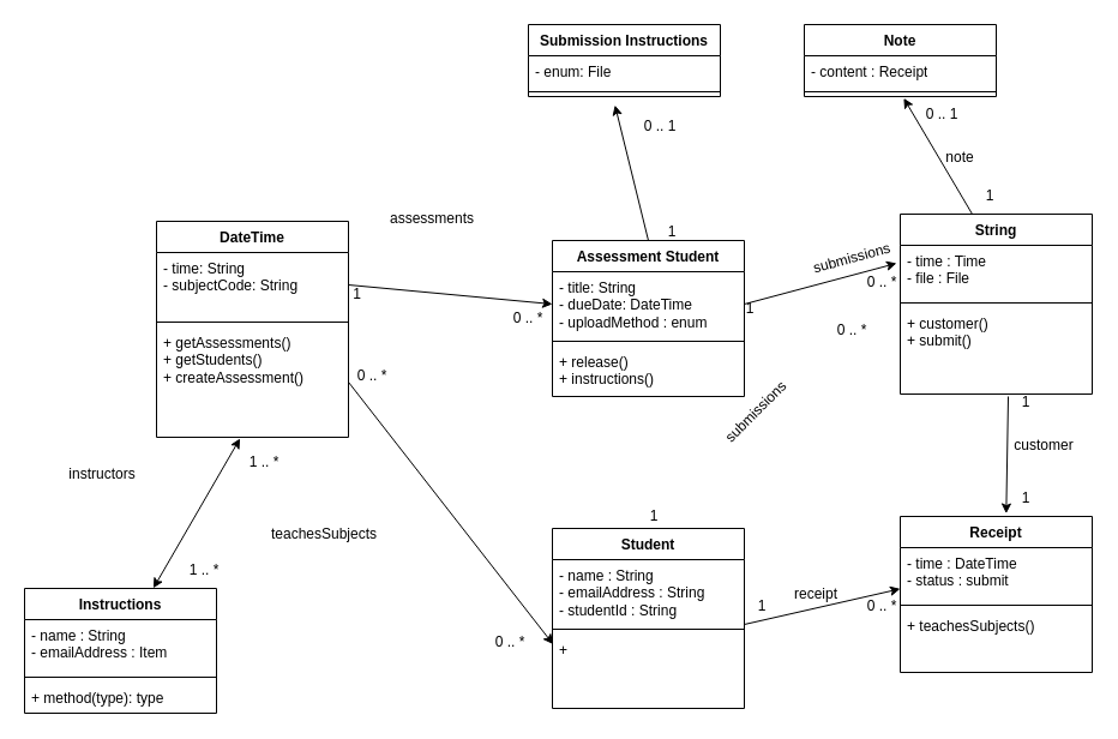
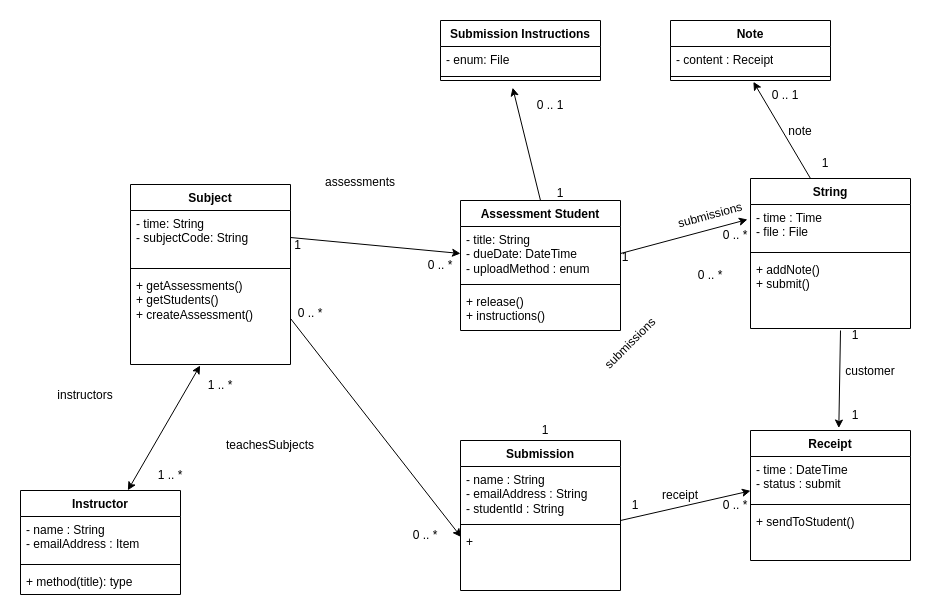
  <mxCell id="0" />
  <mxCell id="1" parent="0" />
- <mxCell id="2" value="DateTime" style="swimlane;fontStyle=1;align=center;verticalAlign=top;childLayout=stackLayout;horizontal=1;startSize=26;horizontalStack=0;resizeParent=1;resizeParentMax=0;resizeLast=0;collapsible=1;marginBottom=0;whiteSpace=wrap;html=1;" vertex="1" parent="1"><mxGeometry x="130" y="184" width="160" height="180" as="geometry" /></mxCell>
+ <mxCell id="2" value="Subject" style="swimlane;fontStyle=1;align=center;verticalAlign=top;childLayout=stackLayout;horizontal=1;startSize=26;horizontalStack=0;resizeParent=1;resizeParentMax=0;resizeLast=0;collapsible=1;marginBottom=0;whiteSpace=wrap;html=1;" vertex="1" parent="1"><mxGeometry x="130" y="184" width="160" height="180" as="geometry" /></mxCell>
  <mxCell id="3" value="- time: String&lt;div&gt;- subjectCode: String&lt;/div&gt;" style="text;strokeColor=none;fillColor=none;align=left;verticalAlign=top;spacingLeft=4;spacingRight=4;overflow=hidden;rotatable=0;points=[[0,0.5],[1,0.5]];portConstraint=eastwest;whiteSpace=wrap;html=1;" vertex="1" parent="2"><mxGeometry y="26" width="160" height="54" as="geometry" /></mxCell>
  <mxCell id="4" value="" style="line;strokeWidth=1;fillColor=none;align=left;verticalAlign=middle;spacingTop=-1;spacingLeft=3;spacingRight=3;rotatable=0;labelPosition=right;points=[];portConstraint=eastwest;strokeColor=inherit;" vertex="1" parent="2"><mxGeometry y="80" width="160" height="8" as="geometry" /></mxCell>
  <mxCell id="5" value="+ getAssessments()&lt;div&gt;+ getStudents()&lt;/div&gt;&lt;div&gt;&lt;span style=&quot;background-color: transparent; color: light-dark(rgb(0, 0, 0), rgb(255, 255, 255));&quot;&gt;+ createAssessment()&lt;/span&gt;&lt;/div&gt;&lt;div&gt;&lt;div&gt;&lt;br&gt;&lt;/div&gt;&lt;/div&gt;" style="text;strokeColor=none;fillColor=none;align=left;verticalAlign=top;spacingLeft=4;spacingRight=4;overflow=hidden;rotatable=0;points=[[0,0.5],[1,0.5]];portConstraint=eastwest;whiteSpace=wrap;html=1;" vertex="1" parent="2"><mxGeometry y="88" width="160" height="92" as="geometry" /></mxCell>
  <mxCell id="6" value="Submission Instructions" style="swimlane;fontStyle=1;align=center;verticalAlign=top;childLayout=stackLayout;horizontal=1;startSize=26;horizontalStack=0;resizeParent=1;resizeParentMax=0;resizeLast=0;collapsible=1;marginBottom=0;whiteSpace=wrap;html=1;" vertex="1" parent="1"><mxGeometry x="440" y="20" width="160" height="60" as="geometry" /></mxCell>
  <mxCell id="7" value="- enum: File" style="text;strokeColor=none;fillColor=none;align=left;verticalAlign=top;spacingLeft=4;spacingRight=4;overflow=hidden;rotatable=0;points=[[0,0.5],[1,0.5]];portConstraint=eastwest;whiteSpace=wrap;html=1;" vertex="1" parent="6"><mxGeometry y="26" width="160" height="26" as="geometry" /></mxCell>
  <mxCell id="8" value="" style="line;strokeWidth=1;fillColor=none;align=left;verticalAlign=middle;spacingTop=-1;spacingLeft=3;spacingRight=3;rotatable=0;labelPosition=right;points=[];portConstraint=eastwest;strokeColor=inherit;" vertex="1" parent="6"><mxGeometry y="52" width="160" height="8" as="geometry" /></mxCell>
  <mxCell id="9" value="Assessment Student" style="swimlane;fontStyle=1;align=center;verticalAlign=top;childLayout=stackLayout;horizontal=1;startSize=26;horizontalStack=0;resizeParent=1;resizeParentMax=0;resizeLast=0;collapsible=1;marginBottom=0;whiteSpace=wrap;html=1;" vertex="1" parent="1"><mxGeometry x="460" y="200" width="160" height="130" as="geometry" /></mxCell>
  <mxCell id="10" value="- title: String&lt;div&gt;- dueDate: DateTime&lt;/div&gt;&lt;div&gt;- uploadMethod : enum&lt;/div&gt;" style="text;strokeColor=none;fillColor=none;align=left;verticalAlign=top;spacingLeft=4;spacingRight=4;overflow=hidden;rotatable=0;points=[[0,0.5],[1,0.5]];portConstraint=eastwest;whiteSpace=wrap;html=1;" vertex="1" parent="9"><mxGeometry y="26" width="160" height="54" as="geometry" /></mxCell>
  <mxCell id="11" value="" style="line;strokeWidth=1;fillColor=none;align=left;verticalAlign=middle;spacingTop=-1;spacingLeft=3;spacingRight=3;rotatable=0;labelPosition=right;points=[];portConstraint=eastwest;strokeColor=inherit;" vertex="1" parent="9"><mxGeometry y="80" width="160" height="8" as="geometry" /></mxCell>
  <mxCell id="12" value="+ release()&lt;div&gt;+ instructions()&lt;br&gt;&lt;div&gt;&lt;br&gt;&lt;/div&gt;&lt;/div&gt;" style="text;strokeColor=none;fillColor=none;align=left;verticalAlign=top;spacingLeft=4;spacingRight=4;overflow=hidden;rotatable=0;points=[[0,0.5],[1,0.5]];portConstraint=eastwest;whiteSpace=wrap;html=1;" vertex="1" parent="9"><mxGeometry y="88" width="160" height="42" as="geometry" /></mxCell>
  <mxCell id="13" value="String" style="swimlane;fontStyle=1;align=center;verticalAlign=top;childLayout=stackLayout;horizontal=1;startSize=26;horizontalStack=0;resizeParent=1;resizeParentMax=0;resizeLast=0;collapsible=1;marginBottom=0;whiteSpace=wrap;html=1;" vertex="1" parent="1"><mxGeometry x="750" y="178" width="160" height="150" as="geometry" /></mxCell>
  <mxCell id="14" value="- time : Time&lt;div&gt;- file : File&lt;/div&gt;" style="text;strokeColor=none;fillColor=none;align=left;verticalAlign=top;spacingLeft=4;spacingRight=4;overflow=hidden;rotatable=0;points=[[0,0.5],[1,0.5]];portConstraint=eastwest;whiteSpace=wrap;html=1;" vertex="1" parent="13"><mxGeometry y="26" width="160" height="44" as="geometry" /></mxCell>
  <mxCell id="15" value="" style="line;strokeWidth=1;fillColor=none;align=left;verticalAlign=middle;spacingTop=-1;spacingLeft=3;spacingRight=3;rotatable=0;labelPosition=right;points=[];portConstraint=eastwest;strokeColor=inherit;" vertex="1" parent="13"><mxGeometry y="70" width="160" height="8" as="geometry" /></mxCell>
  <mxCell id="16" value="" style="endArrow=classic;html=1;rounded=0;entryX=0.552;entryY=-0.019;entryDx=0;entryDy=0;entryPerimeter=0;" edge="1" parent="13" target="22"><mxGeometry width="50" height="50" relative="1" as="geometry"><mxPoint x="90" y="152" as="sourcePoint" /><mxPoint x="140" y="102" as="targetPoint" /></mxGeometry></mxCell>
- <mxCell id="17" value="+ customer()&lt;div&gt;+ submit()&lt;br&gt;&lt;div&gt;&lt;br&gt;&lt;/div&gt;&lt;/div&gt;" style="text;strokeColor=none;fillColor=none;align=left;verticalAlign=top;spacingLeft=4;spacingRight=4;overflow=hidden;rotatable=0;points=[[0,0.5],[1,0.5]];portConstraint=eastwest;whiteSpace=wrap;html=1;" vertex="1" parent="13"><mxGeometry y="78" width="160" height="72" as="geometry" /></mxCell>
- <mxCell id="18" value="Instructions" style="swimlane;fontStyle=1;align=center;verticalAlign=top;childLayout=stackLayout;horizontal=1;startSize=26;horizontalStack=0;resizeParent=1;resizeParentMax=0;resizeLast=0;collapsible=1;marginBottom=0;whiteSpace=wrap;html=1;" vertex="1" parent="1"><mxGeometry x="20" y="490" width="160" height="104" as="geometry" /></mxCell>
+ <mxCell id="17" value="+ addNote()&lt;div&gt;+ submit()&lt;br&gt;&lt;div&gt;&lt;br&gt;&lt;/div&gt;&lt;/div&gt;" style="text;strokeColor=none;fillColor=none;align=left;verticalAlign=top;spacingLeft=4;spacingRight=4;overflow=hidden;rotatable=0;points=[[0,0.5],[1,0.5]];portConstraint=eastwest;whiteSpace=wrap;html=1;" vertex="1" parent="13"><mxGeometry y="78" width="160" height="72" as="geometry" /></mxCell>
+ <mxCell id="18" value="Instructor" style="swimlane;fontStyle=1;align=center;verticalAlign=top;childLayout=stackLayout;horizontal=1;startSize=26;horizontalStack=0;resizeParent=1;resizeParentMax=0;resizeLast=0;collapsible=1;marginBottom=0;whiteSpace=wrap;html=1;" vertex="1" parent="1"><mxGeometry x="20" y="490" width="160" height="104" as="geometry" /></mxCell>
  <mxCell id="19" value="- name : String&lt;div&gt;- emailAddress : Item&lt;br&gt;&lt;div&gt;&lt;br&gt;&lt;/div&gt;&lt;/div&gt;" style="text;strokeColor=none;fillColor=none;align=left;verticalAlign=top;spacingLeft=4;spacingRight=4;overflow=hidden;rotatable=0;points=[[0,0.5],[1,0.5]];portConstraint=eastwest;whiteSpace=wrap;html=1;" vertex="1" parent="18"><mxGeometry y="26" width="160" height="44" as="geometry" /></mxCell>
  <mxCell id="20" value="" style="line;strokeWidth=1;fillColor=none;align=left;verticalAlign=middle;spacingTop=-1;spacingLeft=3;spacingRight=3;rotatable=0;labelPosition=right;points=[];portConstraint=eastwest;strokeColor=inherit;" vertex="1" parent="18"><mxGeometry y="70" width="160" height="8" as="geometry" /></mxCell>
- <mxCell id="21" value="+ method(type): type" style="text;strokeColor=none;fillColor=none;align=left;verticalAlign=top;spacingLeft=4;spacingRight=4;overflow=hidden;rotatable=0;points=[[0,0.5],[1,0.5]];portConstraint=eastwest;whiteSpace=wrap;html=1;" vertex="1" parent="18"><mxGeometry y="78" width="160" height="26" as="geometry" /></mxCell>
+ <mxCell id="21" value="+ method(title): type" style="text;strokeColor=none;fillColor=none;align=left;verticalAlign=top;spacingLeft=4;spacingRight=4;overflow=hidden;rotatable=0;points=[[0,0.5],[1,0.5]];portConstraint=eastwest;whiteSpace=wrap;html=1;" vertex="1" parent="18"><mxGeometry y="78" width="160" height="26" as="geometry" /></mxCell>
  <mxCell id="22" value="Receipt" style="swimlane;fontStyle=1;align=center;verticalAlign=top;childLayout=stackLayout;horizontal=1;startSize=26;horizontalStack=0;resizeParent=1;resizeParentMax=0;resizeLast=0;collapsible=1;marginBottom=0;whiteSpace=wrap;html=1;" vertex="1" parent="1"><mxGeometry x="750" y="430" width="160" height="130" as="geometry" /></mxCell>
  <mxCell id="23" value="- time : DateTime&lt;div&gt;- status : submit&lt;/div&gt;" style="text;strokeColor=none;fillColor=none;align=left;verticalAlign=top;spacingLeft=4;spacingRight=4;overflow=hidden;rotatable=0;points=[[0,0.5],[1,0.5]];portConstraint=eastwest;whiteSpace=wrap;html=1;" vertex="1" parent="22"><mxGeometry y="26" width="160" height="44" as="geometry" /></mxCell>
  <mxCell id="24" value="" style="line;strokeWidth=1;fillColor=none;align=left;verticalAlign=middle;spacingTop=-1;spacingLeft=3;spacingRight=3;rotatable=0;labelPosition=right;points=[];portConstraint=eastwest;strokeColor=inherit;" vertex="1" parent="22"><mxGeometry y="70" width="160" height="8" as="geometry" /></mxCell>
- <mxCell id="25" value="+ teachesSubjects()&lt;div&gt;&lt;br&gt;&lt;/div&gt;" style="text;strokeColor=none;fillColor=none;align=left;verticalAlign=top;spacingLeft=4;spacingRight=4;overflow=hidden;rotatable=0;points=[[0,0.5],[1,0.5]];portConstraint=eastwest;whiteSpace=wrap;html=1;" vertex="1" parent="22"><mxGeometry y="78" width="160" height="52" as="geometry" /></mxCell>
- <mxCell id="26" value="Student" style="swimlane;fontStyle=1;align=center;verticalAlign=top;childLayout=stackLayout;horizontal=1;startSize=26;horizontalStack=0;resizeParent=1;resizeParentMax=0;resizeLast=0;collapsible=1;marginBottom=0;whiteSpace=wrap;html=1;" vertex="1" parent="1"><mxGeometry x="460" y="440" width="160" height="150" as="geometry" /></mxCell>
+ <mxCell id="25" value="+ sendToStudent()&lt;div&gt;&lt;br&gt;&lt;/div&gt;" style="text;strokeColor=none;fillColor=none;align=left;verticalAlign=top;spacingLeft=4;spacingRight=4;overflow=hidden;rotatable=0;points=[[0,0.5],[1,0.5]];portConstraint=eastwest;whiteSpace=wrap;html=1;" vertex="1" parent="22"><mxGeometry y="78" width="160" height="52" as="geometry" /></mxCell>
+ <mxCell id="26" value="Submission" style="swimlane;fontStyle=1;align=center;verticalAlign=top;childLayout=stackLayout;horizontal=1;startSize=26;horizontalStack=0;resizeParent=1;resizeParentMax=0;resizeLast=0;collapsible=1;marginBottom=0;whiteSpace=wrap;html=1;" vertex="1" parent="1"><mxGeometry x="460" y="440" width="160" height="150" as="geometry" /></mxCell>
  <mxCell id="27" value="- name : String&lt;div&gt;- emailAddress : String&lt;/div&gt;&lt;div&gt;- studentId : String&lt;/div&gt;" style="text;strokeColor=none;fillColor=none;align=left;verticalAlign=top;spacingLeft=4;spacingRight=4;overflow=hidden;rotatable=0;points=[[0,0.5],[1,0.5]];portConstraint=eastwest;whiteSpace=wrap;html=1;" vertex="1" parent="26"><mxGeometry y="26" width="160" height="54" as="geometry" /></mxCell>
  <mxCell id="28" value="" style="line;strokeWidth=1;fillColor=none;align=left;verticalAlign=middle;spacingTop=-1;spacingLeft=3;spacingRight=3;rotatable=0;labelPosition=right;points=[];portConstraint=eastwest;strokeColor=inherit;" vertex="1" parent="26"><mxGeometry y="80" width="160" height="8" as="geometry" /></mxCell>
  <mxCell id="29" value="+&amp;nbsp;" style="text;strokeColor=none;fillColor=none;align=left;verticalAlign=top;spacingLeft=4;spacingRight=4;overflow=hidden;rotatable=0;points=[[0,0.5],[1,0.5]];portConstraint=eastwest;whiteSpace=wrap;html=1;" vertex="1" parent="26"><mxGeometry y="88" width="160" height="62" as="geometry" /></mxCell>
  <mxCell id="30" value="Note" style="swimlane;fontStyle=1;align=center;verticalAlign=top;childLayout=stackLayout;horizontal=1;startSize=26;horizontalStack=0;resizeParent=1;resizeParentMax=0;resizeLast=0;collapsible=1;marginBottom=0;whiteSpace=wrap;html=1;" vertex="1" parent="1"><mxGeometry x="670" y="20" width="160" height="60" as="geometry" /></mxCell>
  <mxCell id="31" value="- content : Receipt" style="text;strokeColor=none;fillColor=none;align=left;verticalAlign=top;spacingLeft=4;spacingRight=4;overflow=hidden;rotatable=0;points=[[0,0.5],[1,0.5]];portConstraint=eastwest;whiteSpace=wrap;html=1;" vertex="1" parent="30"><mxGeometry y="26" width="160" height="26" as="geometry" /></mxCell>
  <mxCell id="32" value="" style="line;strokeWidth=1;fillColor=none;align=left;verticalAlign=middle;spacingTop=-1;spacingLeft=3;spacingRight=3;rotatable=0;labelPosition=right;points=[];portConstraint=eastwest;strokeColor=inherit;" vertex="1" parent="30"><mxGeometry y="52" width="160" height="8" as="geometry" /></mxCell>
  <mxCell id="33" value="" style="endArrow=classic;html=1;rounded=0;entryX=0.518;entryY=1.045;entryDx=0;entryDy=0;entryPerimeter=0;" edge="1" parent="1"><mxGeometry width="50" height="50" relative="1" as="geometry"><mxPoint x="810" y="178" as="sourcePoint" /><mxPoint x="752.88" y="81.35" as="targetPoint" /></mxGeometry></mxCell>
  <mxCell id="34" value="" style="endArrow=classic;html=1;rounded=0;entryX=0.451;entryY=1.045;entryDx=0;entryDy=0;entryPerimeter=0;" edge="1" parent="1"><mxGeometry width="50" height="50" relative="1" as="geometry"><mxPoint x="540" y="200" as="sourcePoint" /><mxPoint x="512.16" y="87.17" as="targetPoint" /></mxGeometry></mxCell>
  <mxCell id="35" value="0 .. 1" style="text;html=1;align=center;verticalAlign=middle;whiteSpace=wrap;rounded=0;" vertex="1" parent="1"><mxGeometry x="770" y="80" width="30" height="30" as="geometry" /></mxCell>
  <mxCell id="36" value="1" style="text;html=1;align=center;verticalAlign=middle;whiteSpace=wrap;rounded=0;" vertex="1" parent="1"><mxGeometry x="810" y="148" width="30" height="30" as="geometry" /></mxCell>
  <mxCell id="37" value="" style="endArrow=classic;html=1;rounded=0;entryX=0;entryY=0.781;entryDx=0;entryDy=0;entryPerimeter=0;" edge="1" parent="1" target="23"><mxGeometry width="50" height="50" relative="1" as="geometry"><mxPoint x="620" y="520" as="sourcePoint" /><mxPoint x="740" y="490" as="targetPoint" /></mxGeometry></mxCell>
  <mxCell id="38" value="1" style="text;html=1;align=center;verticalAlign=middle;whiteSpace=wrap;rounded=0;" vertex="1" parent="1"><mxGeometry x="840" y="320" width="30" height="30" as="geometry" /></mxCell>
  <mxCell id="39" value="1" style="text;html=1;align=center;verticalAlign=middle;whiteSpace=wrap;rounded=0;" vertex="1" parent="1"><mxGeometry x="840" y="400" width="30" height="30" as="geometry" /></mxCell>
  <mxCell id="40" value="0 .. *" style="text;html=1;align=center;verticalAlign=middle;whiteSpace=wrap;rounded=0;" vertex="1" parent="1"><mxGeometry x="720" y="490" width="30" height="30" as="geometry" /></mxCell>
  <mxCell id="41" value="1" style="text;html=1;align=center;verticalAlign=middle;whiteSpace=wrap;rounded=0;" vertex="1" parent="1"><mxGeometry x="620" y="490" width="30" height="30" as="geometry" /></mxCell>
  <mxCell id="42" value="1" style="text;html=1;align=center;verticalAlign=middle;whiteSpace=wrap;rounded=0;" vertex="1" parent="1"><mxGeometry x="530" y="415" width="30" height="30" as="geometry" /></mxCell>
  <mxCell id="43" value="0 .. *" style="text;html=1;align=center;verticalAlign=middle;whiteSpace=wrap;rounded=0;" vertex="1" parent="1"><mxGeometry x="695" y="260" width="30" height="30" as="geometry" /></mxCell>
  <mxCell id="44" value="" style="endArrow=classic;html=1;rounded=0;exitX=1;exitY=0.5;exitDx=0;exitDy=0;entryX=-0.019;entryY=0.341;entryDx=0;entryDy=0;entryPerimeter=0;" edge="1" parent="1" source="10" target="14"><mxGeometry width="50" height="50" relative="1" as="geometry"><mxPoint x="660" y="240" as="sourcePoint" /><mxPoint x="710" y="200" as="targetPoint" /></mxGeometry></mxCell>
  <mxCell id="45" value="submissions" style="text;html=1;align=center;verticalAlign=middle;whiteSpace=wrap;rounded=0;rotation=-15;" vertex="1" parent="1"><mxGeometry x="680" y="200" width="60" height="30" as="geometry" /></mxCell>
  <mxCell id="46" value="0 .. *" style="text;html=1;align=center;verticalAlign=middle;whiteSpace=wrap;rounded=0;" vertex="1" parent="1"><mxGeometry x="720" y="220" width="30" height="30" as="geometry" /></mxCell>
  <mxCell id="47" value="1" style="text;html=1;align=center;verticalAlign=middle;whiteSpace=wrap;rounded=0;" vertex="1" parent="1"><mxGeometry x="610" y="242" width="30" height="30" as="geometry" /></mxCell>
  <mxCell id="48" value="receipt" style="text;html=1;align=center;verticalAlign=middle;whiteSpace=wrap;rounded=0;" vertex="1" parent="1"><mxGeometry x="650" y="480" width="60" height="30" as="geometry" /></mxCell>
  <mxCell id="49" value="customer" style="text;html=1;align=center;verticalAlign=middle;whiteSpace=wrap;rounded=0;rotation=0;" vertex="1" parent="1"><mxGeometry x="840" y="356" width="60" height="30" as="geometry" /></mxCell>
  <mxCell id="50" value="submissions" style="text;html=1;align=center;verticalAlign=middle;whiteSpace=wrap;rounded=0;rotation=-45;" vertex="1" parent="1"><mxGeometry x="600" y="328" width="60" height="30" as="geometry" /></mxCell>
  <mxCell id="51" value="note" style="text;html=1;align=center;verticalAlign=middle;whiteSpace=wrap;rounded=0;" vertex="1" parent="1"><mxGeometry x="770" y="116" width="60" height="30" as="geometry" /></mxCell>
  <mxCell id="52" value="0 .. *" style="text;html=1;align=center;verticalAlign=middle;whiteSpace=wrap;rounded=0;" vertex="1" parent="1"><mxGeometry x="395" y="520" width="60" height="30" as="geometry" /></mxCell>
  <mxCell id="53" value="" style="endArrow=classic;html=1;rounded=0;entryX=0;entryY=0.5;entryDx=0;entryDy=0;exitX=1;exitY=0.5;exitDx=0;exitDy=0;" edge="1" parent="1" source="3" target="10"><mxGeometry width="50" height="50" relative="1" as="geometry"><mxPoint x="360" y="240" as="sourcePoint" /><mxPoint x="410" y="190" as="targetPoint" /></mxGeometry></mxCell>
  <mxCell id="54" value="assessments" style="text;html=1;align=center;verticalAlign=middle;whiteSpace=wrap;rounded=0;" vertex="1" parent="1"><mxGeometry x="330" y="167" width="60" height="30" as="geometry" /></mxCell>
  <mxCell id="55" value="0 .. *" style="text;html=1;align=center;verticalAlign=middle;whiteSpace=wrap;rounded=0;" vertex="1" parent="1"><mxGeometry x="410" y="250" width="60" height="30" as="geometry" /></mxCell>
  <mxCell id="56" value="1" style="text;html=1;align=center;verticalAlign=middle;whiteSpace=wrap;rounded=0;" vertex="1" parent="1"><mxGeometry x="265" y="230" width="65" height="30" as="geometry" /></mxCell>
  <mxCell id="57" value="0 .. 1" style="text;html=1;align=center;verticalAlign=middle;whiteSpace=wrap;rounded=0;" vertex="1" parent="1"><mxGeometry x="520" y="90" width="60" height="30" as="geometry" /></mxCell>
  <mxCell id="58" value="1" style="text;html=1;align=center;verticalAlign=middle;whiteSpace=wrap;rounded=0;" vertex="1" parent="1"><mxGeometry x="530" y="178" width="60" height="30" as="geometry" /></mxCell>
  <mxCell id="59" value="" style="endArrow=classic;html=1;rounded=0;entryX=0.004;entryY=0.138;entryDx=0;entryDy=0;entryPerimeter=0;exitX=1;exitY=0.5;exitDx=0;exitDy=0;" edge="1" parent="1" source="5" target="29"><mxGeometry width="50" height="50" relative="1" as="geometry"><mxPoint x="240" y="298" as="sourcePoint" /><mxPoint x="290" y="248" as="targetPoint" /></mxGeometry></mxCell>
  <mxCell id="60" value="0 .. *" style="text;html=1;align=center;verticalAlign=middle;whiteSpace=wrap;rounded=0;" vertex="1" parent="1"><mxGeometry x="230" y="298" width="160" height="30" as="geometry" /></mxCell>
  <mxCell id="61" value="" style="endArrow=classic;startArrow=classic;html=1;rounded=0;exitX=0.671;exitY=-0.002;exitDx=0;exitDy=0;exitPerimeter=0;entryX=0.435;entryY=1.011;entryDx=0;entryDy=0;entryPerimeter=0;" edge="1" parent="1" source="18" target="5"><mxGeometry width="50" height="50" relative="1" as="geometry"><mxPoint x="140" y="410" as="sourcePoint" /><mxPoint x="190" y="360" as="targetPoint" /></mxGeometry></mxCell>
  <mxCell id="62" value="1 .. *" style="text;html=1;align=center;verticalAlign=middle;whiteSpace=wrap;rounded=0;" vertex="1" parent="1"><mxGeometry x="190" y="370" width="60" height="30" as="geometry" /></mxCell>
  <mxCell id="63" value="1 .. *" style="text;html=1;align=center;verticalAlign=middle;whiteSpace=wrap;rounded=0;" vertex="1" parent="1"><mxGeometry x="140" y="460" width="60" height="30" as="geometry" /></mxCell>
  <mxCell id="64" value="teachesSubjects" style="text;html=1;align=center;verticalAlign=middle;whiteSpace=wrap;rounded=0;" vertex="1" parent="1"><mxGeometry x="240" y="430" width="60" height="30" as="geometry" /></mxCell>
  <mxCell id="65" value="instructors" style="text;html=1;align=center;verticalAlign=middle;whiteSpace=wrap;rounded=0;" vertex="1" parent="1"><mxGeometry x="55" y="380" width="60" height="30" as="geometry" /></mxCell>
